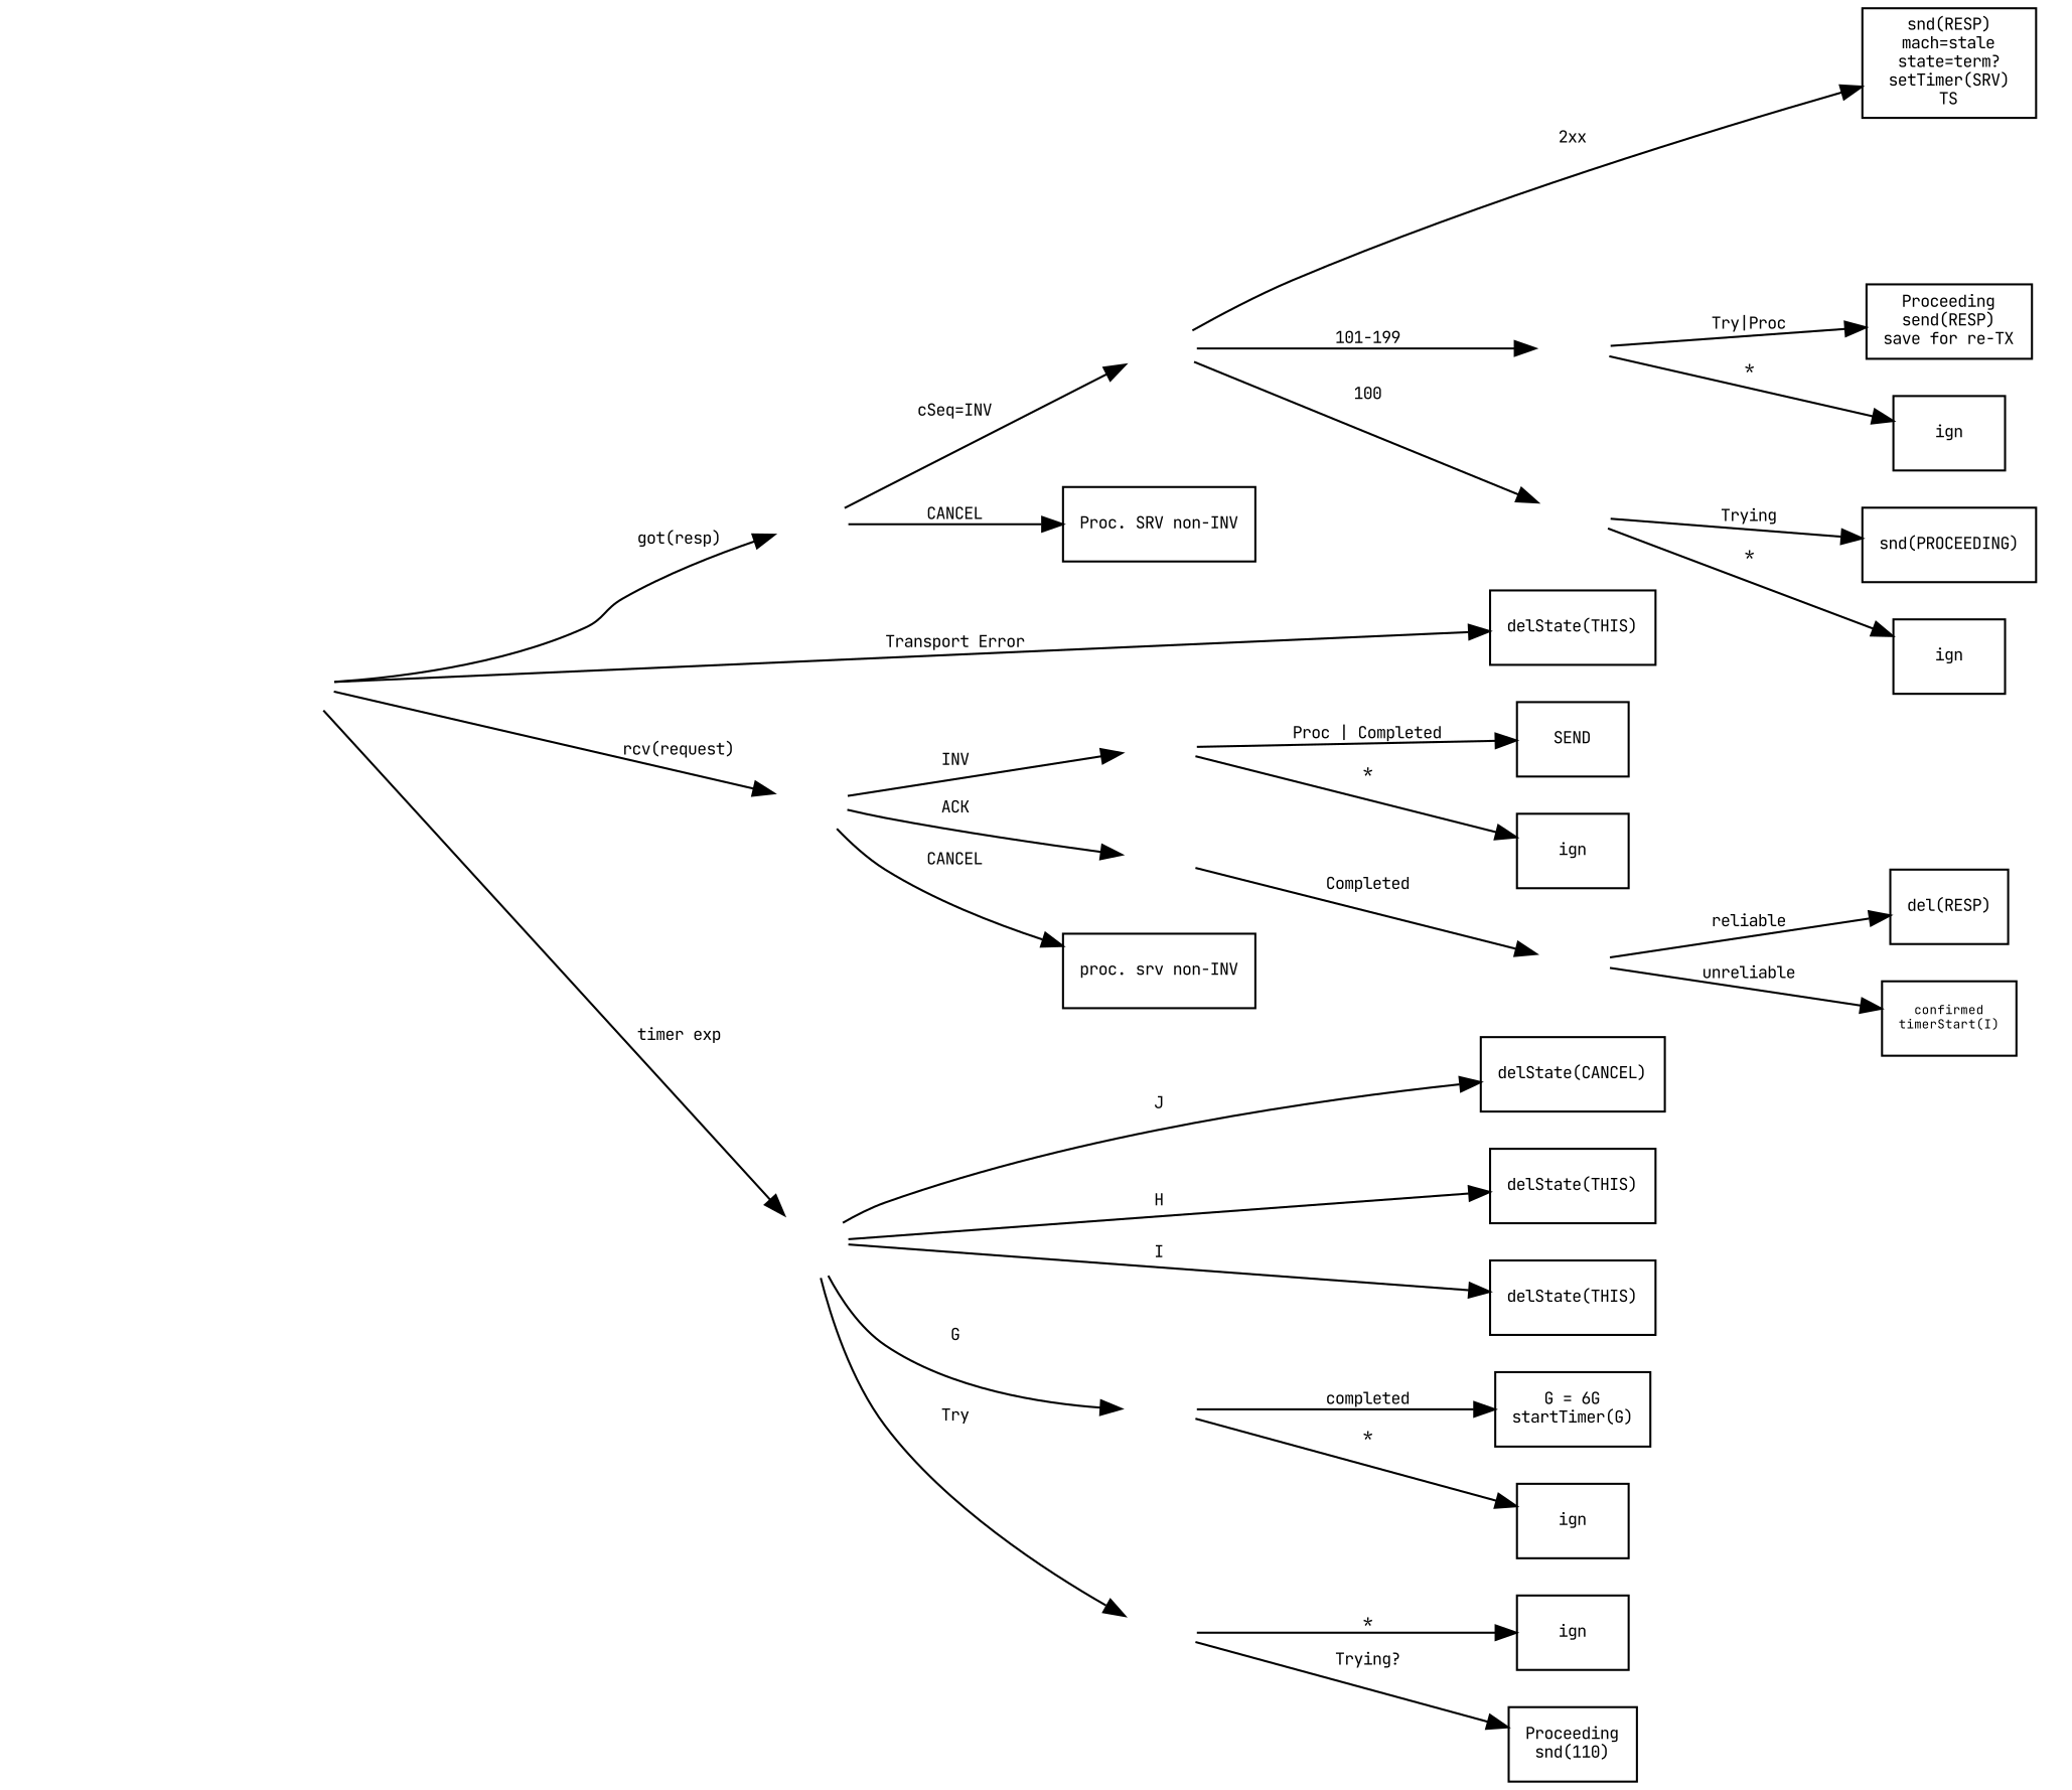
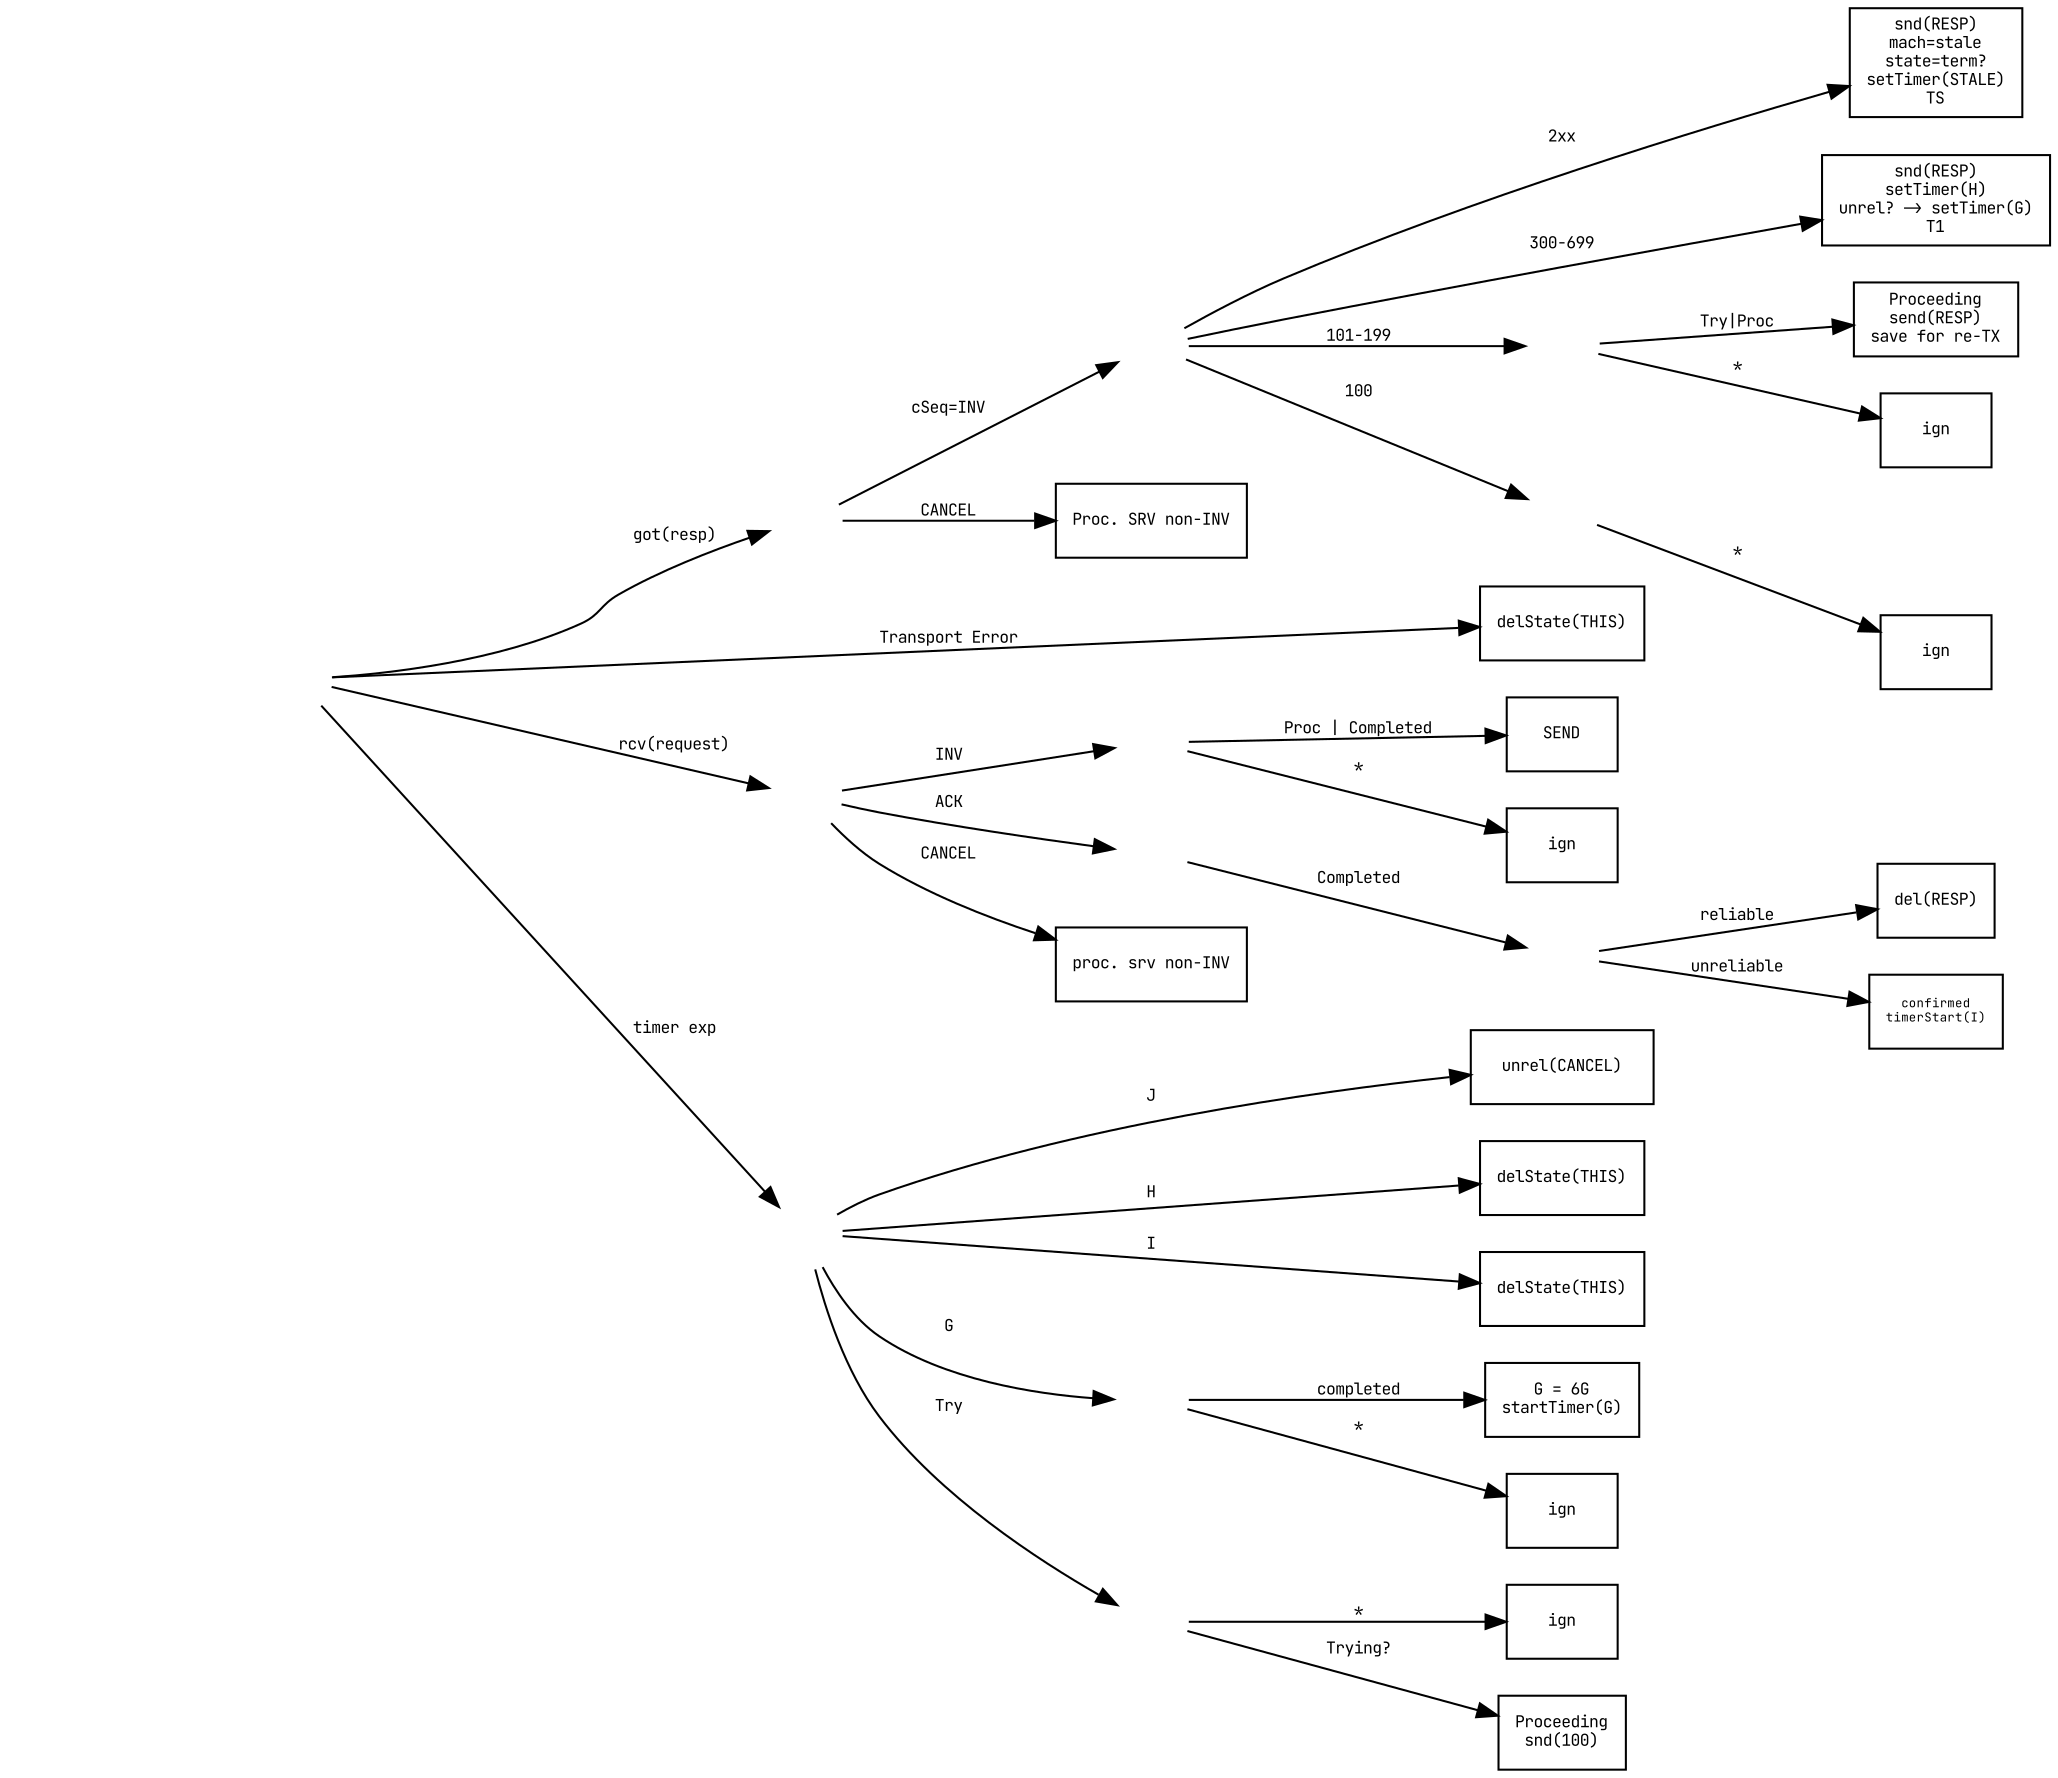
  digraph {
    compound=true
    fontname="JetBrains Mono"
    fontsize=8
    labelfontname=Helvetica
    labelfontsize=8
    rankdir=LR
    node [fontname="JetBrains Mono" fontsize=8 shape=box style=solid fixedsize=false]
    edge [arrowhead=normal fontname="JetBrains Mono" fontsize=8]
    n1 [shape=circle style=invis fixedsize=""]
    n2 [shape=circle style=invis fixedsize=""]
    n3 [label="Proc. SRV non-INV"]
    n11 [label="Proceeding\nsend(RESP)\nsave for re-TX"]
    n10 [label=ign]
-   n9 [label="snd(RESP)\nmach=stale\nstate=term?\nsetTimer(SRV)\nTS\n"]
+   n9 [label="snd(RESP)\nmach=stale\nstate=term?\nsetTimer(STALE)\nTS\n"]
+   n8 [label="snd(RESP)\nsetTimer(H)\nunrel? -> setTimer(G)\nT1"]
    n32 [label="delState(THIS)"]
    n25 [label="G = 6G\nstartTimer(G)"]
    n26 [label=ign]
-   n23 [label="delState(CANCEL)"]
+   n23 [label="unrel(CANCEL)"]
    n27 [label="delState(THIS)"]
    n28 [label="delState(THIS)"]
    n13 [shape=circle style=invis fixedsize=""]
    n16 [shape=circle style=invis fixedsize=""]
    n21 [label="proc. srv non-INV"]
    n4 [shape=circle style=invis fixedsize=""]
    n5 [shape=circle style=invis fixedsize=""]
    n14 [label=SEND]
    n15 [label=ign]
    n17 [shape=circle style=invis fixedsize=""]
-   n6 [label="snd(PROCEEDING)"]
    n7 [label=ign]
    n0 [shape=circle style=invis fixedsize=""]
    n12 [shape=circle style=invis fixedsize=""]
    n22 [shape=circle style=invis fixedsize=""]
    n24 [shape=circle style=invis fixedsize=""]
    n29 [shape=circle style=invis fixedsize=""]
    n18 [label="del(RESP)"]
    n19 [fontsize=6 label="confirmed\ntimerStart(I)"]
    n30 [label=ign]
-   n31 [label="Proceeding\nsnd(110)"]
+   n31 [label="Proceeding\nsnd(100)"]
    LABEL_NODE [fontsize=6 label="Server INVITE FSM\n$Id: srv-inv-tree.dot,v 1.1 2002/09/23 00:09:24 fluffy Exp $ $Name:  $" shape=plaintext style=invis fixedsize=""]
    subgraph sub_1 {
      rank=same
      n1
    }
    subgraph sub_2 {
      rank=same
      n2
      n3
    }
    subgraph sub_3 {
      rank=same
      n11
      n10
      n9
+     n8
    }
    subgraph sub_4 {
      rank=same
      n32
      n25
      n26
      n23
      n27
      n28
    }
    subgraph sub_5 {
      rank=same
      n13
      n16
      n21
    }
    n1 -> n2 [label="cSeq=INV"]
    n1 -> n3 [label=CANCEL]
    n2 -> n9 [label="2xx"]
+   n2 -> n8 [label="300-699"]
    n2 -> n4 [label="101-199"]
    n2 -> n5 [label=100]
    n13 -> n14 [label="Proc | Completed"]
    n13 -> n15 [label="*"]
    n16 -> n17 [label=Completed]
    n4 -> n11 [label="Try|Proc"]
    n4 -> n10 [label="*"]
-   n5 -> n6 [label=Trying]
    n5 -> n7 [label="*"]
    n17 -> n18 [label=reliable]
    n17 -> n19 [label=unreliable]
    n0 -> n1 [label="got(resp)"]
    n0 -> n32 [label="Transport Error"]
    n0 -> n12 [label="rcv(request)"]
    n0 -> n22 [label="timer exp"]
    n12 -> n13 [label=INV]
    n12 -> n16 [label=ACK]
    n12 -> n21 [label=CANCEL]
    n22 -> n23 [label=J]
    n22 -> n27 [label=H]
    n22 -> n28 [label=I]
    n22 -> n24 [label=G]
    n22 -> n29 [label=Try]
    n24 -> n25 [label=completed]
    n24 -> n26 [label="*"]
    n29 -> n30 [label="*"]
    n29 -> n31 [label="Trying?"]
  }
